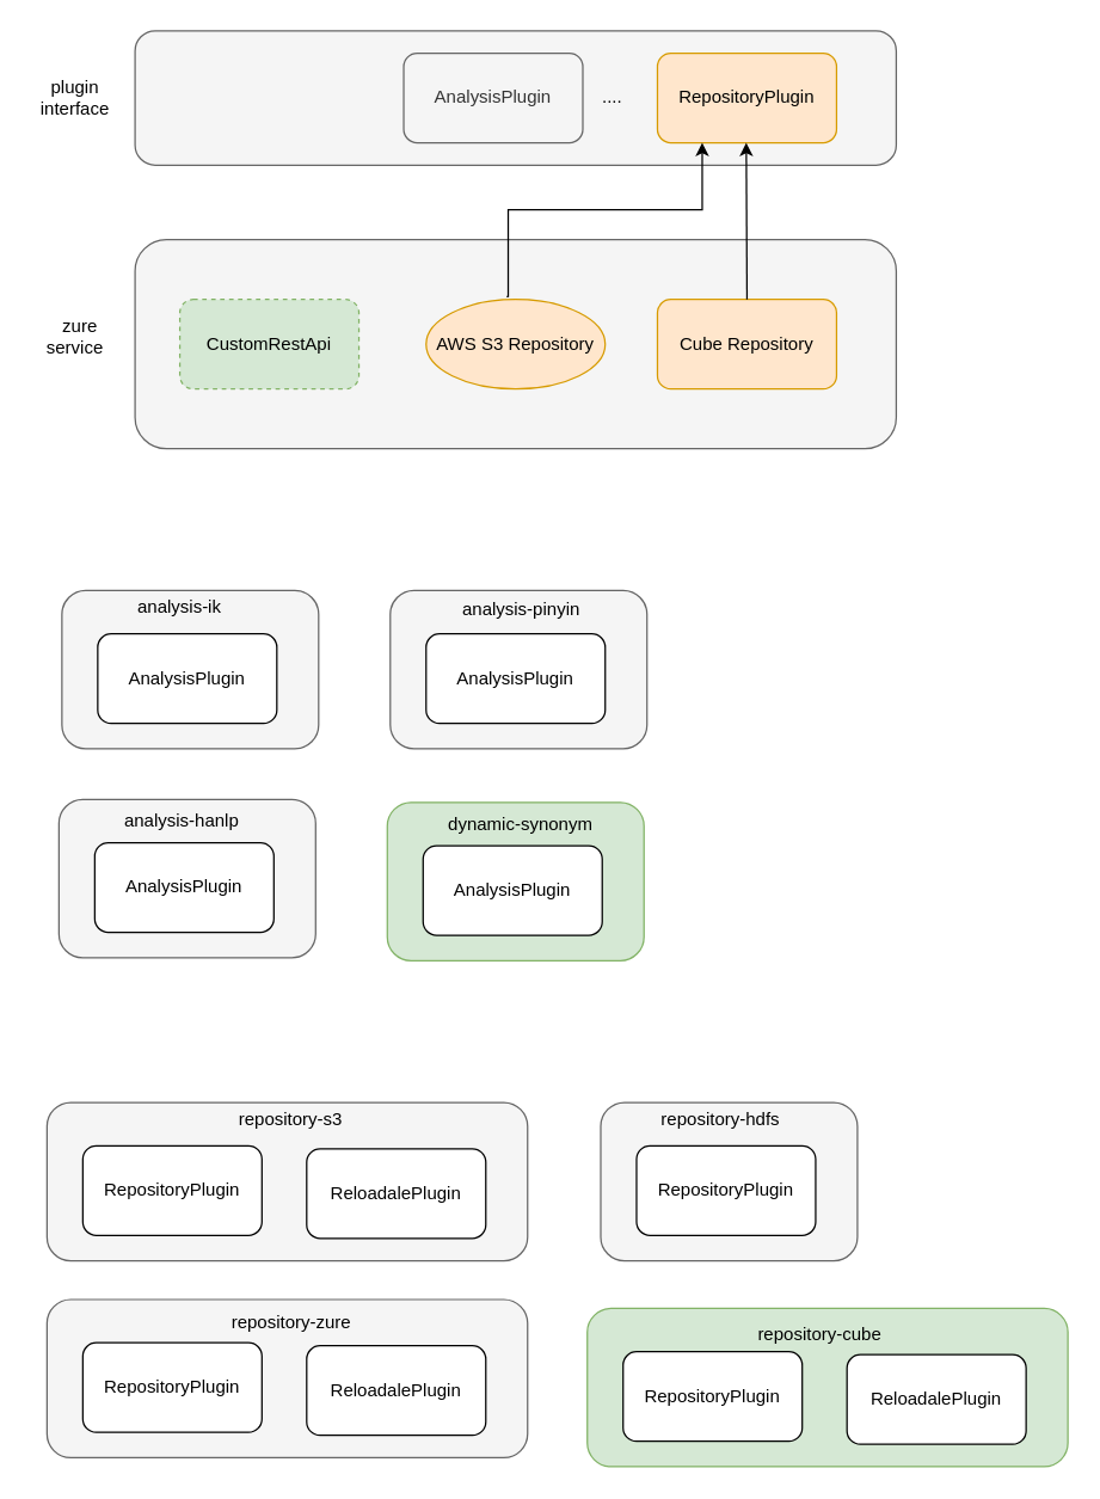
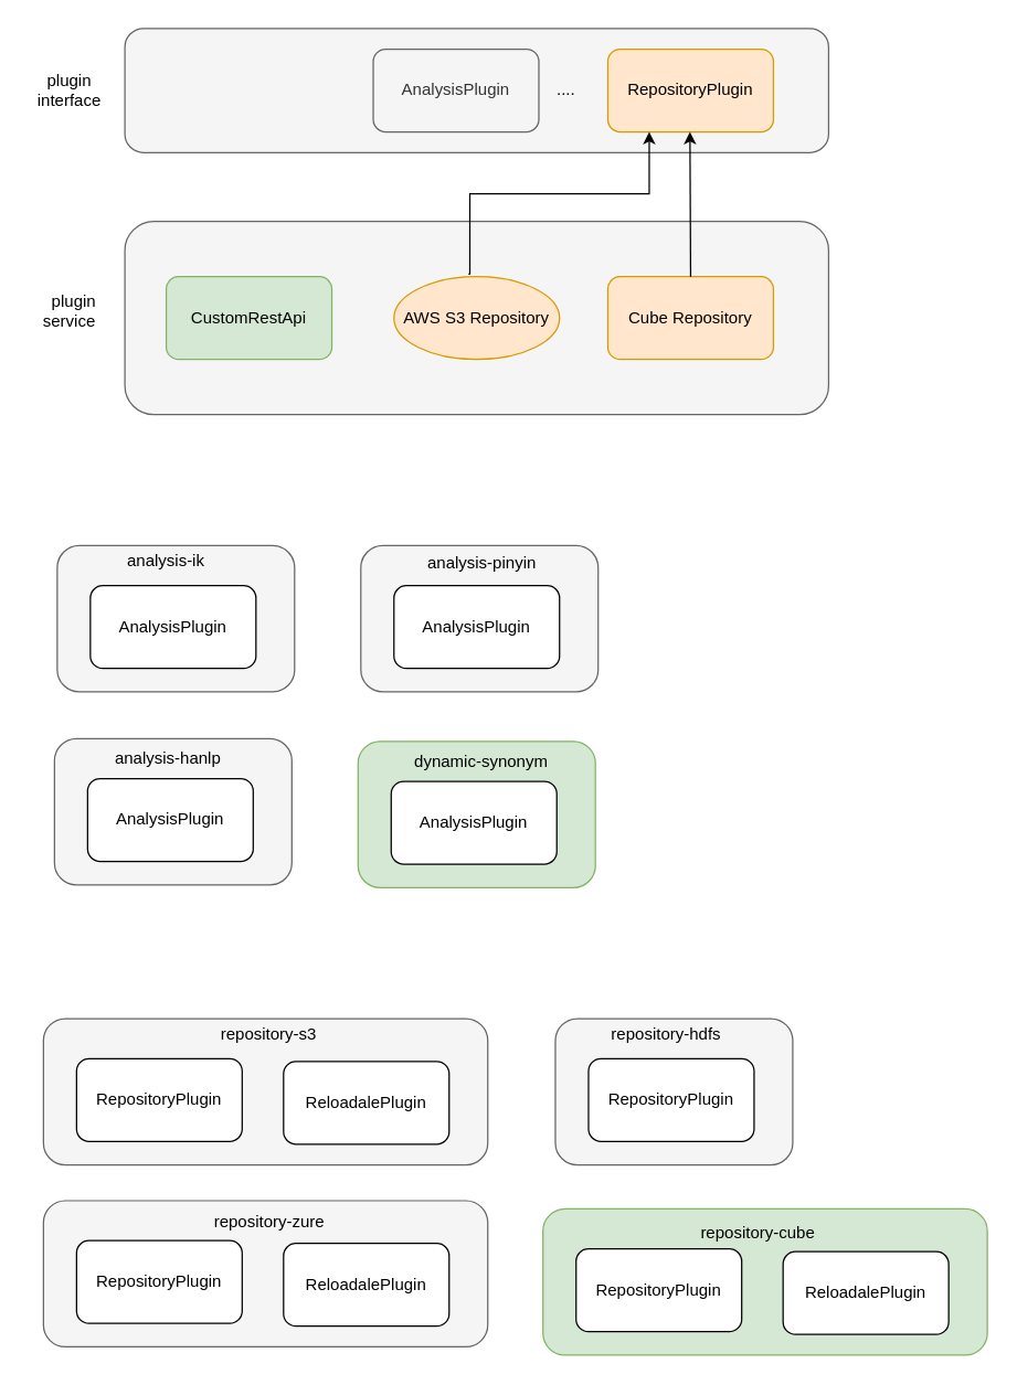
  <mxCell id="0" />
  <mxCell id="1" parent="0" />
  <mxCell id="2" value="" style="rounded=1;whiteSpace=wrap;html=1;fillColor=#f5f5f5;strokeColor=#666666;fontColor=#333333;" parent="1" vertex="1"><mxGeometry x="90" y="20" width="510" height="90" as="geometry" /></mxCell>
  <mxCell id="3" value="" style="rounded=1;whiteSpace=wrap;html=1;fillColor=#f5f5f5;fontColor=#333333;strokeColor=#666666;" parent="1" vertex="1"><mxGeometry x="90" y="160" width="510" height="140" as="geometry" /></mxCell>
  <mxCell id="4" value="AnalysisPlugin" style="rounded=1;whiteSpace=wrap;html=1;fillColor=#f5f5f5;strokeColor=#666666;fontColor=#333333;" parent="1" vertex="1"><mxGeometry x="270" y="35" width="120" height="60" as="geometry" /></mxCell>
  <mxCell id="5" value="...." style="text;html=1;strokeColor=none;fillColor=none;align=center;verticalAlign=middle;whiteSpace=wrap;rounded=0;" parent="1" vertex="1"><mxGeometry x="380" y="50" width="60" height="30" as="geometry" /></mxCell>
  <mxCell id="6" value="plugin interface" style="text;html=1;strokeColor=none;fillColor=none;align=center;verticalAlign=middle;whiteSpace=wrap;rounded=0;" parent="1" vertex="1"><mxGeometry x="20" y="50" width="60" height="30" as="geometry" /></mxCell>
- <mxCell id="7" value="CustomRestApi" style="rounded=1;whiteSpace=wrap;html=1;fillColor=#d5e8d4;strokeColor=#82b366;dashed=1;" parent="1" vertex="1"><mxGeometry x="120" y="200" width="120" height="60" as="geometry" /></mxCell>
+ <mxCell id="7" value="CustomRestApi" style="rounded=1;whiteSpace=wrap;html=1;fillColor=#d5e8d4;strokeColor=#82b366;" parent="1" vertex="1"><mxGeometry x="120" y="200" width="120" height="60" as="geometry" /></mxCell>
  <mxCell id="8" value="RepositoryPlugin" style="rounded=1;whiteSpace=wrap;html=1;fillColor=#ffe6cc;strokeColor=#d79b00;" parent="1" vertex="1"><mxGeometry x="440" y="35" width="120" height="60" as="geometry" /></mxCell>
  <mxCell id="9" value="AWS S3 Repository" style="ellipse;whiteSpace=wrap;html=1;fillColor=#ffe6cc;strokeColor=#d79b00;" parent="1" vertex="1"><mxGeometry x="285" y="200" width="120" height="60" as="geometry" /></mxCell>
  <mxCell id="10" value="Cube Repository" style="rounded=1;whiteSpace=wrap;html=1;fillColor=#ffe6cc;strokeColor=#d79b00;" parent="1" vertex="1"><mxGeometry x="440" y="200" width="120" height="60" as="geometry" /></mxCell>
  <mxCell id="11" value="" style="endArrow=classic;html=1;rounded=0;edgeStyle=orthogonalEdgeStyle;entryX=0.25;entryY=1;entryDx=0;entryDy=0;exitX=0.45;exitY=-0.033;exitDx=0;exitDy=0;exitPerimeter=0;" parent="1" target="8" edge="1" source="9"><mxGeometry width="50" height="50" relative="1" as="geometry"><mxPoint x="340" y="195" as="sourcePoint" /><mxPoint x="400" y="150" as="targetPoint" /><Array as="points"><mxPoint x="340" y="198" /><mxPoint x="340" y="140" /><mxPoint x="470" y="140" /></Array></mxGeometry></mxCell>
  <mxCell id="12" value="" style="endArrow=classic;html=1;rounded=0;" parent="1" edge="1"><mxGeometry width="50" height="50" relative="1" as="geometry"><mxPoint x="500" y="200" as="sourcePoint" /><mxPoint x="499.5" y="95" as="targetPoint" /></mxGeometry></mxCell>
- <mxCell id="13" value="&amp;nbsp; zure service" style="text;html=1;strokeColor=none;fillColor=none;align=center;verticalAlign=middle;whiteSpace=wrap;rounded=0;" parent="1" vertex="1"><mxGeometry x="20" y="210" width="60" height="30" as="geometry" /></mxCell>
+ <mxCell id="13" value="&amp;nbsp; plugin service" style="text;html=1;strokeColor=none;fillColor=none;align=center;verticalAlign=middle;whiteSpace=wrap;rounded=0;" parent="1" vertex="1"><mxGeometry x="20" y="210" width="60" height="30" as="geometry" /></mxCell>
  <mxCell id="14" value="" style="rounded=1;whiteSpace=wrap;html=1;fillColor=#f5f5f5;fontColor=#333333;strokeColor=#666666;" vertex="1" parent="1"><mxGeometry x="41" y="395" width="172" height="106" as="geometry" /></mxCell>
  <mxCell id="15" value="analysis-ik" style="text;html=1;strokeColor=none;fillColor=none;align=center;verticalAlign=middle;whiteSpace=wrap;rounded=0;" vertex="1" parent="1"><mxGeometry x="90" y="391" width="60" height="30" as="geometry" /></mxCell>
  <mxCell id="16" value="AnalysisPlugin" style="rounded=1;whiteSpace=wrap;html=1;" vertex="1" parent="1"><mxGeometry x="65" y="424" width="120" height="60" as="geometry" /></mxCell>
  <mxCell id="17" value="" style="rounded=1;whiteSpace=wrap;html=1;fillColor=#f5f5f5;fontColor=#333333;strokeColor=#666666;" vertex="1" parent="1"><mxGeometry x="261" y="395" width="172" height="106" as="geometry" /></mxCell>
  <mxCell id="18" value="analysis-pinyin" style="text;html=1;strokeColor=none;fillColor=none;align=center;verticalAlign=middle;whiteSpace=wrap;rounded=0;" vertex="1" parent="1"><mxGeometry x="298" y="393" width="102" height="30" as="geometry" /></mxCell>
  <mxCell id="19" value="AnalysisPlugin" style="rounded=1;whiteSpace=wrap;html=1;" vertex="1" parent="1"><mxGeometry x="285" y="424" width="120" height="60" as="geometry" /></mxCell>
  <mxCell id="20" value="" style="rounded=1;whiteSpace=wrap;html=1;fillColor=#f5f5f5;fontColor=#333333;strokeColor=#666666;" vertex="1" parent="1"><mxGeometry x="39" y="535" width="172" height="106" as="geometry" /></mxCell>
  <mxCell id="21" value="analysis-hanlp" style="text;html=1;strokeColor=none;fillColor=none;align=center;verticalAlign=middle;whiteSpace=wrap;rounded=0;" vertex="1" parent="1"><mxGeometry x="77" y="535" width="89" height="30" as="geometry" /></mxCell>
  <mxCell id="22" value="AnalysisPlugin" style="rounded=1;whiteSpace=wrap;html=1;" vertex="1" parent="1"><mxGeometry x="63" y="564" width="120" height="60" as="geometry" /></mxCell>
  <mxCell id="23" value="" style="rounded=1;whiteSpace=wrap;html=1;fillColor=#f5f5f5;fontColor=#333333;strokeColor=#666666;" vertex="1" parent="1"><mxGeometry x="31" y="738" width="322" height="106" as="geometry" /></mxCell>
  <mxCell id="24" value="repository-s3" style="text;html=1;strokeColor=none;fillColor=none;align=center;verticalAlign=middle;whiteSpace=wrap;rounded=0;" vertex="1" parent="1"><mxGeometry x="154" y="735" width="81" height="30" as="geometry" /></mxCell>
  <mxCell id="25" value="RepositoryPlugin" style="rounded=1;whiteSpace=wrap;html=1;" vertex="1" parent="1"><mxGeometry x="55" y="767" width="120" height="60" as="geometry" /></mxCell>
  <mxCell id="26" value="ReloadalePlugin" style="rounded=1;whiteSpace=wrap;html=1;" vertex="1" parent="1"><mxGeometry x="205" y="769" width="120" height="60" as="geometry" /></mxCell>
  <mxCell id="27" value="" style="rounded=1;whiteSpace=wrap;html=1;fillColor=#f5f5f5;fontColor=#333333;strokeColor=#666666;" vertex="1" parent="1"><mxGeometry x="31" y="870" width="322" height="106" as="geometry" /></mxCell>
  <mxCell id="28" value="repository-zure" style="text;html=1;strokeColor=none;fillColor=none;align=center;verticalAlign=middle;whiteSpace=wrap;rounded=0;" vertex="1" parent="1"><mxGeometry x="146" y="871" width="98" height="30" as="geometry" /></mxCell>
  <mxCell id="29" value="RepositoryPlugin" style="rounded=1;whiteSpace=wrap;html=1;" vertex="1" parent="1"><mxGeometry x="55" y="899" width="120" height="60" as="geometry" /></mxCell>
  <mxCell id="30" value="ReloadalePlugin" style="rounded=1;whiteSpace=wrap;html=1;" vertex="1" parent="1"><mxGeometry x="205" y="901" width="120" height="60" as="geometry" /></mxCell>
  <mxCell id="31" value="" style="rounded=1;whiteSpace=wrap;html=1;fillColor=#d5e8d4;strokeColor=#82b366;" vertex="1" parent="1"><mxGeometry x="393" y="876" width="322" height="106" as="geometry" /></mxCell>
  <mxCell id="32" value="RepositoryPlugin" style="rounded=1;whiteSpace=wrap;html=1;" vertex="1" parent="1"><mxGeometry x="417" y="905" width="120" height="60" as="geometry" /></mxCell>
  <mxCell id="33" value="ReloadalePlugin" style="rounded=1;whiteSpace=wrap;html=1;" vertex="1" parent="1"><mxGeometry x="567" y="907" width="120" height="60" as="geometry" /></mxCell>
  <mxCell id="34" value="repository-cube" style="text;html=1;strokeColor=none;fillColor=none;align=center;verticalAlign=middle;whiteSpace=wrap;rounded=0;" vertex="1" parent="1"><mxGeometry x="500" y="879" width="98" height="30" as="geometry" /></mxCell>
  <mxCell id="35" value="" style="rounded=1;whiteSpace=wrap;html=1;fillColor=#f5f5f5;fontColor=#333333;strokeColor=#666666;" vertex="1" parent="1"><mxGeometry x="402" y="738" width="172" height="106" as="geometry" /></mxCell>
  <mxCell id="36" value="repository-hdfs" style="text;html=1;strokeColor=none;fillColor=none;align=center;verticalAlign=middle;whiteSpace=wrap;rounded=0;" vertex="1" parent="1"><mxGeometry x="436" y="735" width="93" height="30" as="geometry" /></mxCell>
  <mxCell id="37" value="RepositoryPlugin" style="rounded=1;whiteSpace=wrap;html=1;" vertex="1" parent="1"><mxGeometry x="426" y="767" width="120" height="60" as="geometry" /></mxCell>
  <mxCell id="38" value="" style="rounded=1;whiteSpace=wrap;html=1;fillColor=#d5e8d4;strokeColor=#82b366;" vertex="1" parent="1"><mxGeometry x="259" y="537" width="172" height="106" as="geometry" /></mxCell>
  <mxCell id="39" value="dynamic-synonym" style="text;html=1;strokeColor=none;fillColor=none;align=center;verticalAlign=middle;whiteSpace=wrap;rounded=0;" vertex="1" parent="1"><mxGeometry x="297" y="537" width="103" height="30" as="geometry" /></mxCell>
  <mxCell id="40" value="AnalysisPlugin" style="rounded=1;whiteSpace=wrap;html=1;" vertex="1" parent="1"><mxGeometry x="283" y="566" width="120" height="60" as="geometry" /></mxCell>
